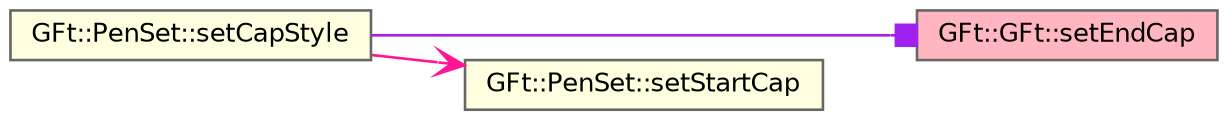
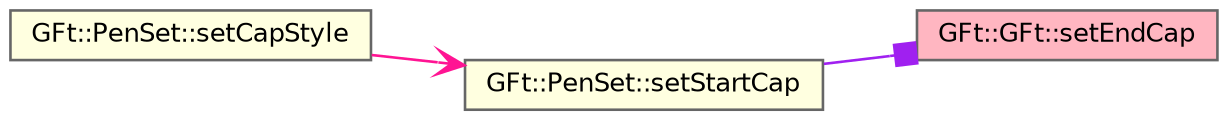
  digraph {
    rankdir=LR
    node [color=grey40 fillcolor=lightyellow fontname=Helvetica fontsize=10 shape=box style=filled]
    edge [fontname=Helvetica fontsize=10 labelfontname=Helvetica labelfontsize=10 style=solid]
    n1 [color=gray40 fontcolor=black height=0.2 label="GFt::PenSet::setCapStyle" width=0.4]
    n2 [fillcolor=lightpink height=0.2 label="GFt::GFt::setEndCap" width=0.4]
    n3 [height=0.2 label="GFt::PenSet::setStartCap" width=0.4]
-   n1 -> n2 [arrowhead=box color=purple]
+   n3 -> n2 [arrowhead=box color=purple]
    n1 -> n3 [arrowhead=vee color=deeppink]
  }
